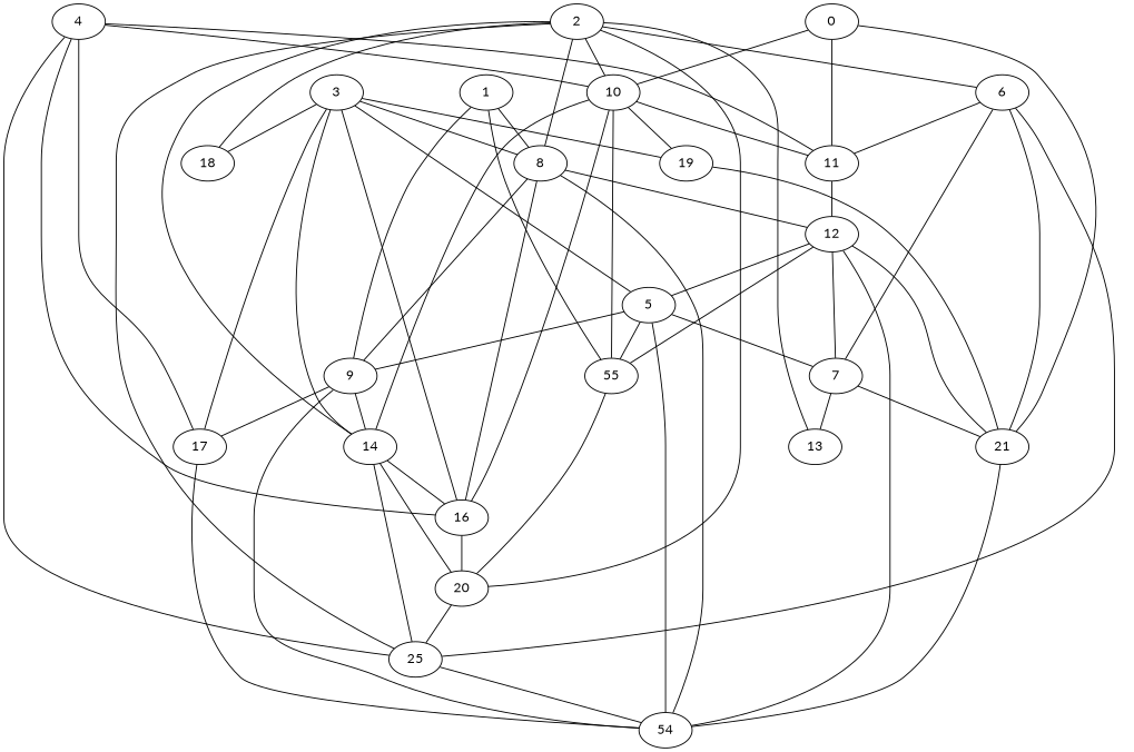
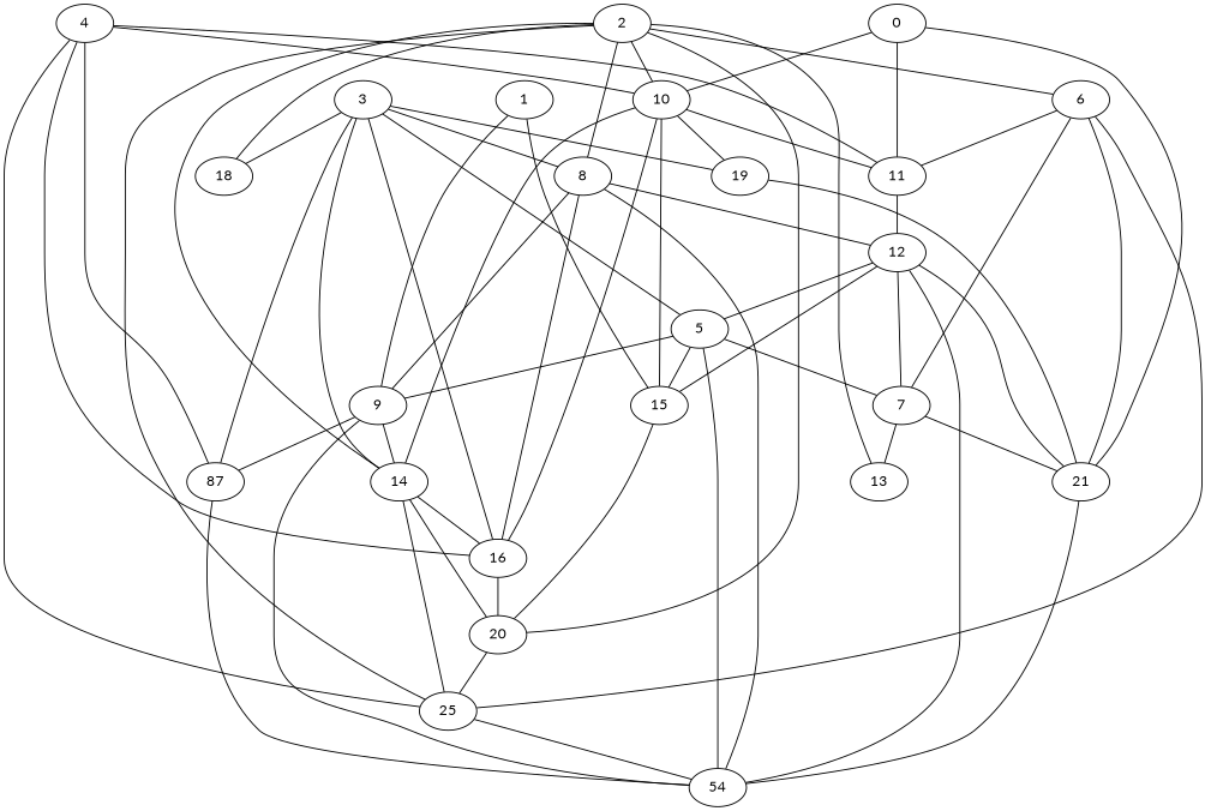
  strict graph {
    fontname=Lato
    node [fontname=Lato]
    edge [fontname=Lato is_available=True prob=1.0]
    0
    10
    11
    21
-   15 [label=55]
+   15
    14
    16
    19
    12
    n10 [label=54]
    1
    8
    9
-   17
+   17 [label=87]
    20
    2
    6
    13
    18
    n20 [label=25]
    7
    3
    5
    4
    0 -- 10
    0 -- 11 [prob=0.656248451241]
    0 -- 21 [prob=0.229964650568]
    10 -- 11
    10 -- 15 [prob=0.43006903931]
    10 -- 14 [prob=0.952928793847]
    10 -- 16 [prob=0.450578164963]
    10 -- 19 [prob=0.577374380875]
    11 -- 12 [prob=0.637204160435]
    21 -- n10 [prob=0.210300710658]
    15 -- 20
    14 -- 16 [prob=0.047622901284]
    14 -- 20 [prob=0.449656962647]
    14 -- n20
    16 -- 20 [prob=0.779063021543]
    19 -- 21 [prob=0.960675335003]
    12 -- 21
    12 -- 15 [prob=0.285344164212]
    12 -- n10 [prob=0.892987163359]
    12 -- 5 [prob=0.617218022377]
    1 -- 15 [prob=0.794675389191]
-   1 -- 8
    1 -- 9
    8 -- 16 [prob=0.507502851991]
    8 -- 12
    8 -- n10
    8 -- 9 [prob=0.881014661388]
    9 -- 14 [prob=0.33534814719]
    9 -- n10
    9 -- 17 [prob=0.18219708344]
    17 -- n10
    20 -- n20 [prob=0.940659711305]
    2 -- 10 [prob=0.808692156213]
    2 -- 14 [prob=0.293951020275]
    2 -- 8 [prob=0.607497635446]
    2 -- 20 [prob=0.930230990249]
    2 -- 6 [prob=0.238498886886]
    2 -- 13
    2 -- 18 [prob=0.557637446561]
    2 -- n20 [prob=0.268328399613]
    6 -- 11 [prob=0.644637667284]
    6 -- 21 [prob=0.669994163123]
    6 -- n20 [prob=0.536094804249]
    6 -- 7 [prob=0.441751890043]
    n20 -- n10 [prob=0.489637753629]
    7 -- 21 [prob=0.866654536525]
    7 -- 12 [prob=0.352621984666]
    7 -- 13
    3 -- 14 [prob=0.917640040989]
    3 -- 16 [prob=0.694965535962]
    3 -- 19 [prob=0.0624362525586]
    3 -- 8 [prob=0.89964953608]
    3 -- 17 [prob=0.49834768973]
    3 -- 18
    3 -- 5
    5 -- 15
    5 -- n10 [prob=0.39919361109]
    5 -- 9 [prob=0.667190275758]
    5 -- 7
    4 -- 10 [prob=0.492443653051]
    4 -- 11
    4 -- 16
    4 -- 17
    4 -- n20 [prob=0.134215821885]
  }
